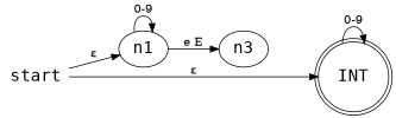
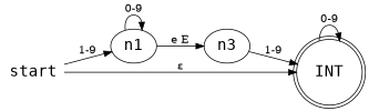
  digraph {
    rankdir=LR
    node [fontname=Consolas fontsize=20]
    start [shape=plaintext]
    n1
    s8 [label=INT shape=doublecircle]
    n2 [label=n3]
-   start -> n1 [label="ε"]
+   start -> n1 [label="1-9"]
    start -> s8 [label="ε"]
    n1 -> n1 [label="0-9"]
    n1 -> n2 [label="e E"]
    s8 -> s8 [label="0-9"]
+   n2 -> s8 [label="1-9"]
  }
